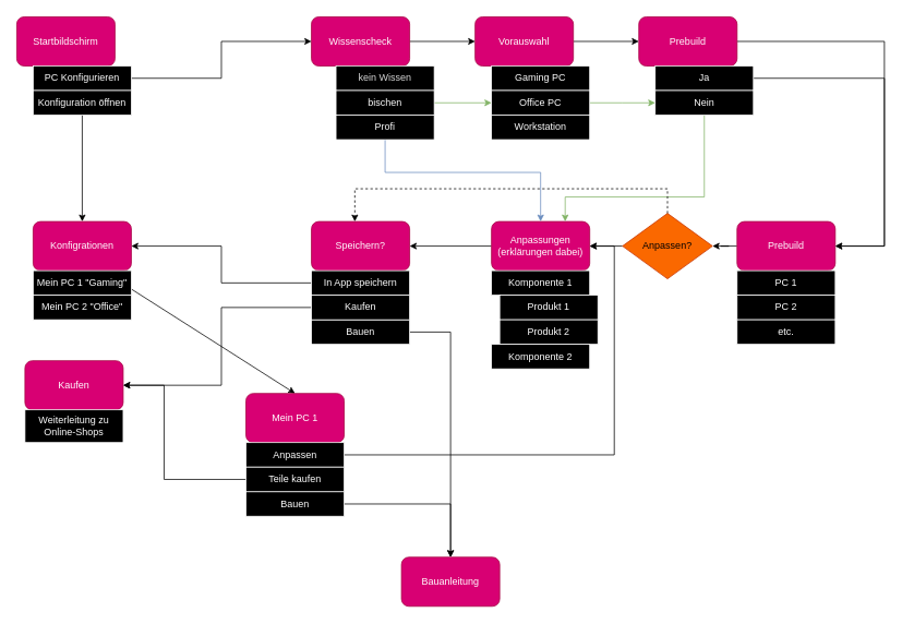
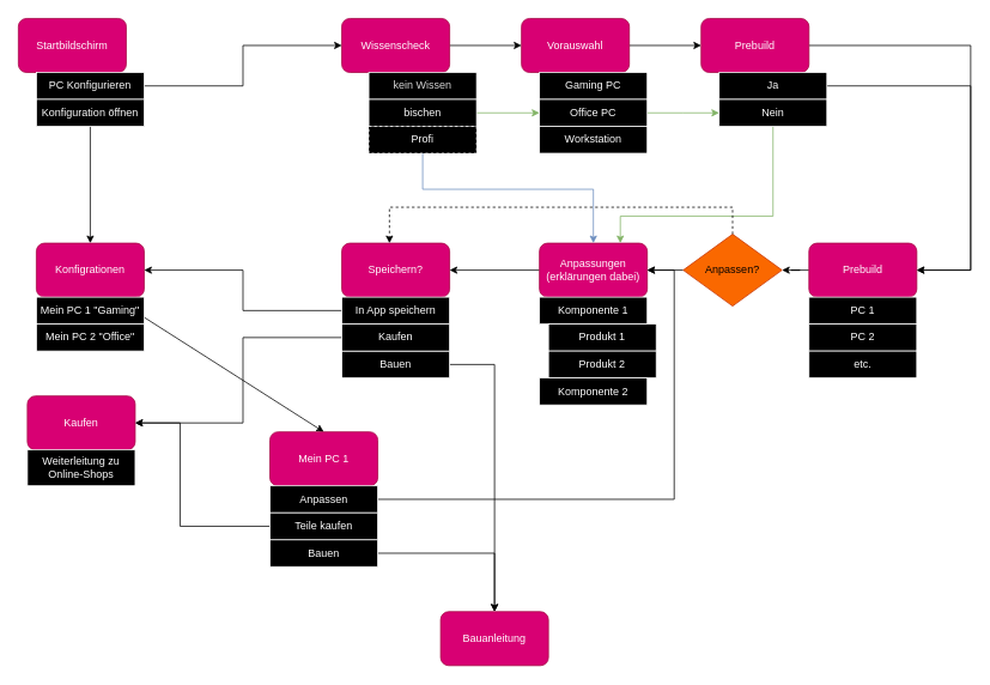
  <mxCell id="0" />
  <mxCell id="1" parent="0" />
  <mxCell id="2" value="Startbildschirm" style="rounded=1;whiteSpace=wrap;html=1;fillColor=#d80073;fontColor=#ffffff;strokeColor=#A50040;" vertex="1" parent="1"><mxGeometry x="20" y="20" width="120" height="60" as="geometry" /></mxCell>
  <mxCell id="3" style="edgeStyle=orthogonalEdgeStyle;rounded=0;orthogonalLoop=1;jettySize=auto;html=1;" edge="1" parent="1" source="4" target="6"><mxGeometry relative="1" as="geometry" /></mxCell>
  <mxCell id="4" value="Wissenscheck" style="rounded=1;whiteSpace=wrap;html=1;fillColor=#d80073;fontColor=#ffffff;strokeColor=#A50040;" vertex="1" parent="1"><mxGeometry x="380" y="20" width="120" height="60" as="geometry" /></mxCell>
  <mxCell id="5" style="edgeStyle=orthogonalEdgeStyle;rounded=0;orthogonalLoop=1;jettySize=auto;html=1;" edge="1" parent="1" source="6" target="8"><mxGeometry relative="1" as="geometry" /></mxCell>
  <mxCell id="6" value="Vorauswahl" style="rounded=1;whiteSpace=wrap;html=1;fillColor=#d80073;fontColor=#ffffff;strokeColor=#A50040;" vertex="1" parent="1"><mxGeometry x="580" y="20" width="120" height="60" as="geometry" /></mxCell>
  <mxCell id="7" style="edgeStyle=orthogonalEdgeStyle;rounded=0;orthogonalLoop=1;jettySize=auto;html=1;entryX=1;entryY=0.5;entryDx=0;entryDy=0;" edge="1" parent="1" source="8" target="14"><mxGeometry relative="1" as="geometry"><Array as="points"><mxPoint x="1080" y="50" /><mxPoint x="1080" y="300" /></Array></mxGeometry></mxCell>
  <mxCell id="8" value="Prebuild" style="rounded=1;whiteSpace=wrap;html=1;fillColor=#d80073;fontColor=#ffffff;strokeColor=#A50040;" vertex="1" parent="1"><mxGeometry x="780" y="20" width="120" height="60" as="geometry" /></mxCell>
  <mxCell id="9" value="Kaufen" style="rounded=1;whiteSpace=wrap;html=1;fillColor=#d80073;fontColor=#ffffff;strokeColor=#A50040;" vertex="1" parent="1"><mxGeometry x="30" y="440" width="120" height="60" as="geometry" /></mxCell>
  <mxCell id="10" value="Speichern?" style="rounded=1;whiteSpace=wrap;html=1;fillColor=#d80073;fontColor=#ffffff;strokeColor=#A50040;" vertex="1" parent="1"><mxGeometry x="380" y="270" width="120" height="60" as="geometry" /></mxCell>
  <mxCell id="11" style="edgeStyle=orthogonalEdgeStyle;rounded=0;orthogonalLoop=1;jettySize=auto;html=1;" edge="1" parent="1" source="12" target="10"><mxGeometry relative="1" as="geometry" /></mxCell>
  <mxCell id="12" value="Anpassungen (erklärungen dabei)" style="rounded=1;whiteSpace=wrap;html=1;fillColor=#d80073;fontColor=#ffffff;strokeColor=#A50040;" vertex="1" parent="1"><mxGeometry x="600" y="270" width="120" height="60" as="geometry" /></mxCell>
  <mxCell id="13" style="edgeStyle=orthogonalEdgeStyle;rounded=0;orthogonalLoop=1;jettySize=auto;html=1;" edge="1" parent="1" source="14" target="40"><mxGeometry relative="1" as="geometry" /></mxCell>
  <mxCell id="14" value="Prebuild" style="rounded=1;whiteSpace=wrap;html=1;fillColor=#d80073;fontColor=#ffffff;strokeColor=#A50040;" vertex="1" parent="1"><mxGeometry x="900" y="270" width="120" height="60" as="geometry" /></mxCell>
  <mxCell id="15" value="kein Wissen" style="whiteSpace=wrap;html=1;fillStyle=solid;fillColor=#000000;strokeColor=#FAFAFA;fontColor=#D9D9D9;" vertex="1" parent="1"><mxGeometry x="410" y="80" width="120" height="30" as="geometry" /></mxCell>
  <mxCell id="16" style="edgeStyle=orthogonalEdgeStyle;rounded=0;orthogonalLoop=1;jettySize=auto;html=1;entryX=0;entryY=0.5;entryDx=0;entryDy=0;fillColor=#d5e8d4;strokeColor=#82b366;" edge="1" parent="1" source="17" target="22"><mxGeometry relative="1" as="geometry" /></mxCell>
  <mxCell id="17" value="bischen" style="whiteSpace=wrap;html=1;fillStyle=solid;fillColor=#000000;strokeColor=#FFFFFF;fontColor=#FFFFFF;" vertex="1" parent="1"><mxGeometry x="410" y="110" width="120" height="30" as="geometry" /></mxCell>
  <mxCell id="18" value="Gaming PC" style="whiteSpace=wrap;html=1;fillStyle=solid;fillColor=#000000;strokeColor=#FFFFFF;fontColor=#FFFFFF;" vertex="1" parent="1"><mxGeometry x="600" y="80" width="120" height="30" as="geometry" /></mxCell>
  <mxCell id="19" style="edgeStyle=orthogonalEdgeStyle;rounded=0;orthogonalLoop=1;jettySize=auto;html=1;fillColor=#dae8fc;strokeColor=#6c8ebf;" edge="1" parent="1" source="20" target="12"><mxGeometry relative="1" as="geometry"><Array as="points"><mxPoint x="470" y="210" /><mxPoint x="660" y="210" /></Array></mxGeometry></mxCell>
- <mxCell id="20" value="Profi" style="whiteSpace=wrap;html=1;fillStyle=solid;fillColor=#000000;strokeColor=#FFFFFF;fontColor=#FFFFFF;" vertex="1" parent="1"><mxGeometry x="410" y="140" width="120" height="30" as="geometry" /></mxCell>
+ <mxCell id="20" value="Profi" style="whiteSpace=wrap;html=1;fillStyle=solid;fillColor=#000000;strokeColor=#FFFFFF;fontColor=#FFFFFF;dashed=1;" vertex="1" parent="1"><mxGeometry x="410" y="140" width="120" height="30" as="geometry" /></mxCell>
  <mxCell id="21" style="edgeStyle=orthogonalEdgeStyle;rounded=0;orthogonalLoop=1;jettySize=auto;html=1;fillColor=#d5e8d4;strokeColor=#82b366;" edge="1" parent="1" source="22"><mxGeometry relative="1" as="geometry"><mxPoint x="800" y="125" as="targetPoint" /></mxGeometry></mxCell>
  <mxCell id="22" value="Office PC" style="whiteSpace=wrap;html=1;fillStyle=solid;fillColor=#000000;strokeColor=#FFFFFF;fontColor=#FFFFFF;" vertex="1" parent="1"><mxGeometry x="600" y="110" width="120" height="30" as="geometry" /></mxCell>
  <mxCell id="23" value="Workstation" style="whiteSpace=wrap;html=1;fillStyle=solid;fillColor=#000000;strokeColor=#FFFFFF;fontColor=#FFFFFF;" vertex="1" parent="1"><mxGeometry x="600" y="140" width="120" height="30" as="geometry" /></mxCell>
  <mxCell id="24" value="PC 1" style="whiteSpace=wrap;html=1;fillStyle=solid;fillColor=#000000;strokeColor=#FFFFFF;fontColor=#FFFFFF;" vertex="1" parent="1"><mxGeometry x="900" y="330" width="120" height="30" as="geometry" /></mxCell>
  <mxCell id="25" value="Komponente 1" style="whiteSpace=wrap;html=1;fillStyle=solid;fillColor=#000000;strokeColor=#FFFFFF;fontColor=#FFFFFF;" vertex="1" parent="1"><mxGeometry x="600" y="330" width="120" height="30" as="geometry" /></mxCell>
  <mxCell id="26" value="Produkt 1" style="whiteSpace=wrap;html=1;fillStyle=solid;fillColor=#000000;strokeColor=#FFFFFF;fontColor=#FFFFFF;" vertex="1" parent="1"><mxGeometry x="610" y="360" width="120" height="30" as="geometry" /></mxCell>
  <mxCell id="27" value="Produkt 2" style="whiteSpace=wrap;html=1;fillStyle=solid;fillColor=#000000;strokeColor=#FFFFFF;fontColor=#FFFFFF;" vertex="1" parent="1"><mxGeometry x="610" y="390" width="120" height="30" as="geometry" /></mxCell>
  <mxCell id="28" value="Komponente 2" style="whiteSpace=wrap;html=1;fillStyle=solid;fillColor=#000000;strokeColor=#FFFFFF;fontColor=#FFFFFF;" vertex="1" parent="1"><mxGeometry x="600" y="420" width="120" height="30" as="geometry" /></mxCell>
  <mxCell id="29" value="PC 2" style="whiteSpace=wrap;html=1;fillStyle=solid;fillColor=#000000;strokeColor=#FFFFFF;fontColor=#FFFFFF;" vertex="1" parent="1"><mxGeometry x="900" y="360" width="120" height="30" as="geometry" /></mxCell>
  <mxCell id="30" value="etc." style="whiteSpace=wrap;html=1;fillStyle=solid;fillColor=#000000;strokeColor=#FFFFFF;fontColor=#FFFFFF;" vertex="1" parent="1"><mxGeometry x="900" y="390" width="120" height="30" as="geometry" /></mxCell>
  <mxCell id="31" style="edgeStyle=orthogonalEdgeStyle;rounded=0;orthogonalLoop=1;jettySize=auto;html=1;" edge="1" parent="1" source="32" target="45"><mxGeometry relative="1" as="geometry" /></mxCell>
  <mxCell id="32" value="In App speichern" style="whiteSpace=wrap;html=1;fillStyle=solid;fillColor=#000000;strokeColor=#FFFFFF;fontColor=#FFFFFF;" vertex="1" parent="1"><mxGeometry x="380" y="330" width="120" height="30" as="geometry" /></mxCell>
  <mxCell id="33" value="Weiterleitung zu Online-Shops" style="whiteSpace=wrap;html=1;fillStyle=solid;fillColor=#000000;strokeColor=#FFFFFF;fontColor=#FFFFFF;" vertex="1" parent="1"><mxGeometry x="30" y="500" width="120" height="40" as="geometry" /></mxCell>
  <mxCell id="34" value="Bauanleitung" style="rounded=1;whiteSpace=wrap;html=1;fillColor=#d80073;fontColor=#ffffff;strokeColor=#A50040;" vertex="1" parent="1"><mxGeometry x="490" y="680" width="120" height="60" as="geometry" /></mxCell>
  <mxCell id="35" style="edgeStyle=orthogonalEdgeStyle;rounded=0;orthogonalLoop=1;jettySize=auto;html=1;entryX=1;entryY=0.5;entryDx=0;entryDy=0;" edge="1" parent="1" source="36" target="14"><mxGeometry relative="1" as="geometry"><Array as="points"><mxPoint x="1080" y="95" /><mxPoint x="1080" y="300" /></Array></mxGeometry></mxCell>
  <mxCell id="36" value="Ja" style="whiteSpace=wrap;html=1;fillStyle=solid;fillColor=#000000;strokeColor=#FFFFFF;fontColor=#FFFFFF;" vertex="1" parent="1"><mxGeometry x="800" y="80" width="120" height="30" as="geometry" /></mxCell>
  <mxCell id="37" style="edgeStyle=orthogonalEdgeStyle;rounded=0;orthogonalLoop=1;jettySize=auto;html=1;entryX=0.75;entryY=0;entryDx=0;entryDy=0;fillColor=#d5e8d4;strokeColor=#82b366;" edge="1" parent="1" source="38" target="12"><mxGeometry relative="1" as="geometry"><Array as="points"><mxPoint x="860" y="240" /><mxPoint x="690" y="240" /></Array></mxGeometry></mxCell>
  <mxCell id="38" value="Nein" style="whiteSpace=wrap;html=1;fillStyle=solid;fillColor=#000000;strokeColor=#FFFFFF;fontColor=#FFFFFF;" vertex="1" parent="1"><mxGeometry x="800" y="110" width="120" height="30" as="geometry" /></mxCell>
  <mxCell id="39" style="edgeStyle=orthogonalEdgeStyle;rounded=0;orthogonalLoop=1;jettySize=auto;html=1;" edge="1" parent="1" source="40" target="12"><mxGeometry relative="1" as="geometry" /></mxCell>
  <mxCell id="40" value="Anpassen?" style="rhombus;whiteSpace=wrap;html=1;fillColor=#fa6800;strokeColor=#C73500;fontColor=#000000;" vertex="1" parent="1"><mxGeometry x="760" y="260" width="110" height="80" as="geometry" /></mxCell>
  <mxCell id="41" style="edgeStyle=orthogonalEdgeStyle;rounded=0;orthogonalLoop=1;jettySize=auto;html=1;" edge="1" parent="1" source="42" target="4"><mxGeometry relative="1" as="geometry" /></mxCell>
  <mxCell id="42" value="PC Konfigurieren" style="whiteSpace=wrap;html=1;fillStyle=solid;fillColor=#000000;strokeColor=#FFFFFF;fontColor=#FFFFFF;" vertex="1" parent="1"><mxGeometry x="40" y="80" width="120" height="30" as="geometry" /></mxCell>
  <mxCell id="43" style="edgeStyle=orthogonalEdgeStyle;rounded=0;orthogonalLoop=1;jettySize=auto;html=1;" edge="1" parent="1" source="44" target="45"><mxGeometry relative="1" as="geometry" /></mxCell>
  <mxCell id="44" value="Konfiguration öffnen" style="whiteSpace=wrap;html=1;fillStyle=solid;fillColor=#000000;strokeColor=#FFFFFF;fontColor=#FFFFFF;" vertex="1" parent="1"><mxGeometry x="40" y="110" width="120" height="30" as="geometry" /></mxCell>
  <mxCell id="45" value="Konfigrationen" style="rounded=1;whiteSpace=wrap;html=1;fillColor=#d80073;fontColor=#ffffff;strokeColor=#A50040;" vertex="1" parent="1"><mxGeometry x="40" y="270" width="120" height="60" as="geometry" /></mxCell>
  <mxCell id="46" style="rounded=0;orthogonalLoop=1;jettySize=auto;html=1;entryX=0.5;entryY=0;entryDx=0;entryDy=0;exitX=1;exitY=0.75;exitDx=0;exitDy=0;" edge="1" parent="1" source="47" target="49"><mxGeometry relative="1" as="geometry" /></mxCell>
  <mxCell id="47" value="Mein PC 1 &quot;Gaming&quot;" style="whiteSpace=wrap;html=1;fillStyle=solid;fillColor=#000000;strokeColor=#FFFFFF;fontColor=#FFFFFF;" vertex="1" parent="1"><mxGeometry x="40" y="330" width="120" height="30" as="geometry" /></mxCell>
  <mxCell id="48" value="Mein PC 2 &quot;Office&quot;" style="whiteSpace=wrap;html=1;fillStyle=solid;fillColor=#000000;strokeColor=#FFFFFF;fontColor=#FFFFFF;" vertex="1" parent="1"><mxGeometry x="40" y="360" width="120" height="30" as="geometry" /></mxCell>
  <mxCell id="49" value="Mein PC 1" style="rounded=1;whiteSpace=wrap;html=1;fillColor=#d80073;fontColor=#ffffff;strokeColor=#A50040;" vertex="1" parent="1"><mxGeometry x="300" y="480" width="120" height="60" as="geometry" /></mxCell>
  <mxCell id="50" style="edgeStyle=orthogonalEdgeStyle;rounded=0;orthogonalLoop=1;jettySize=auto;html=1;" edge="1" parent="1" source="51"><mxGeometry relative="1" as="geometry"><mxPoint x="720" y="300" as="targetPoint" /><Array as="points"><mxPoint x="750" y="555" /><mxPoint x="750" y="300" /></Array></mxGeometry></mxCell>
  <mxCell id="51" value="Anpassen" style="whiteSpace=wrap;html=1;fillStyle=solid;fillColor=#000000;strokeColor=#FFFFFF;fontColor=#FFFFFF;" vertex="1" parent="1"><mxGeometry x="300" y="540" width="120" height="30" as="geometry" /></mxCell>
  <mxCell id="52" style="edgeStyle=orthogonalEdgeStyle;rounded=0;orthogonalLoop=1;jettySize=auto;html=1;entryX=0.5;entryY=0;entryDx=0;entryDy=0;" edge="1" parent="1" source="53" target="34"><mxGeometry relative="1" as="geometry" /></mxCell>
  <mxCell id="53" value="Bauen" style="whiteSpace=wrap;html=1;fillStyle=solid;fillColor=#000000;strokeColor=#FFFFFF;fontColor=#FFFFFF;" vertex="1" parent="1"><mxGeometry x="300" y="600" width="120" height="30" as="geometry" /></mxCell>
  <mxCell id="54" style="edgeStyle=orthogonalEdgeStyle;rounded=0;orthogonalLoop=1;jettySize=auto;html=1;" edge="1" parent="1" source="55" target="9"><mxGeometry relative="1" as="geometry"><Array as="points"><mxPoint x="200" y="585" /><mxPoint x="200" y="470" /></Array></mxGeometry></mxCell>
  <mxCell id="55" value="Teile kaufen" style="whiteSpace=wrap;html=1;fillStyle=solid;fillColor=#000000;strokeColor=#FFFFFF;fontColor=#FFFFFF;" vertex="1" parent="1"><mxGeometry x="300" y="570" width="120" height="30" as="geometry" /></mxCell>
  <mxCell id="56" style="edgeStyle=orthogonalEdgeStyle;rounded=0;orthogonalLoop=1;jettySize=auto;html=1;entryX=0.442;entryY=0;entryDx=0;entryDy=0;entryPerimeter=0;dashed=1;" edge="1" parent="1" source="40" target="10"><mxGeometry relative="1" as="geometry"><Array as="points"><mxPoint x="815" y="230" /><mxPoint x="433" y="230" /></Array></mxGeometry></mxCell>
  <mxCell id="57" style="edgeStyle=orthogonalEdgeStyle;rounded=0;orthogonalLoop=1;jettySize=auto;html=1;entryX=0.5;entryY=0;entryDx=0;entryDy=0;" edge="1" parent="1" source="58" target="34"><mxGeometry relative="1" as="geometry"><Array as="points"><mxPoint x="550" y="405" /></Array></mxGeometry></mxCell>
  <mxCell id="58" value="Bauen" style="whiteSpace=wrap;html=1;fillStyle=solid;fillColor=#000000;strokeColor=#FFFFFF;fontColor=#FFFFFF;" vertex="1" parent="1"><mxGeometry x="380" y="390" width="120" height="30" as="geometry" /></mxCell>
  <mxCell id="59" style="edgeStyle=orthogonalEdgeStyle;rounded=0;orthogonalLoop=1;jettySize=auto;html=1;" edge="1" parent="1" source="60"><mxGeometry relative="1" as="geometry"><mxPoint x="150" y="470" as="targetPoint" /><Array as="points"><mxPoint x="270" y="375" /><mxPoint x="270" y="470" /></Array></mxGeometry></mxCell>
  <mxCell id="60" value="Kaufen" style="whiteSpace=wrap;html=1;fillStyle=solid;fillColor=#000000;strokeColor=#FFFFFF;fontColor=#FFFFFF;" vertex="1" parent="1"><mxGeometry x="380" y="360" width="120" height="30" as="geometry" /></mxCell>
